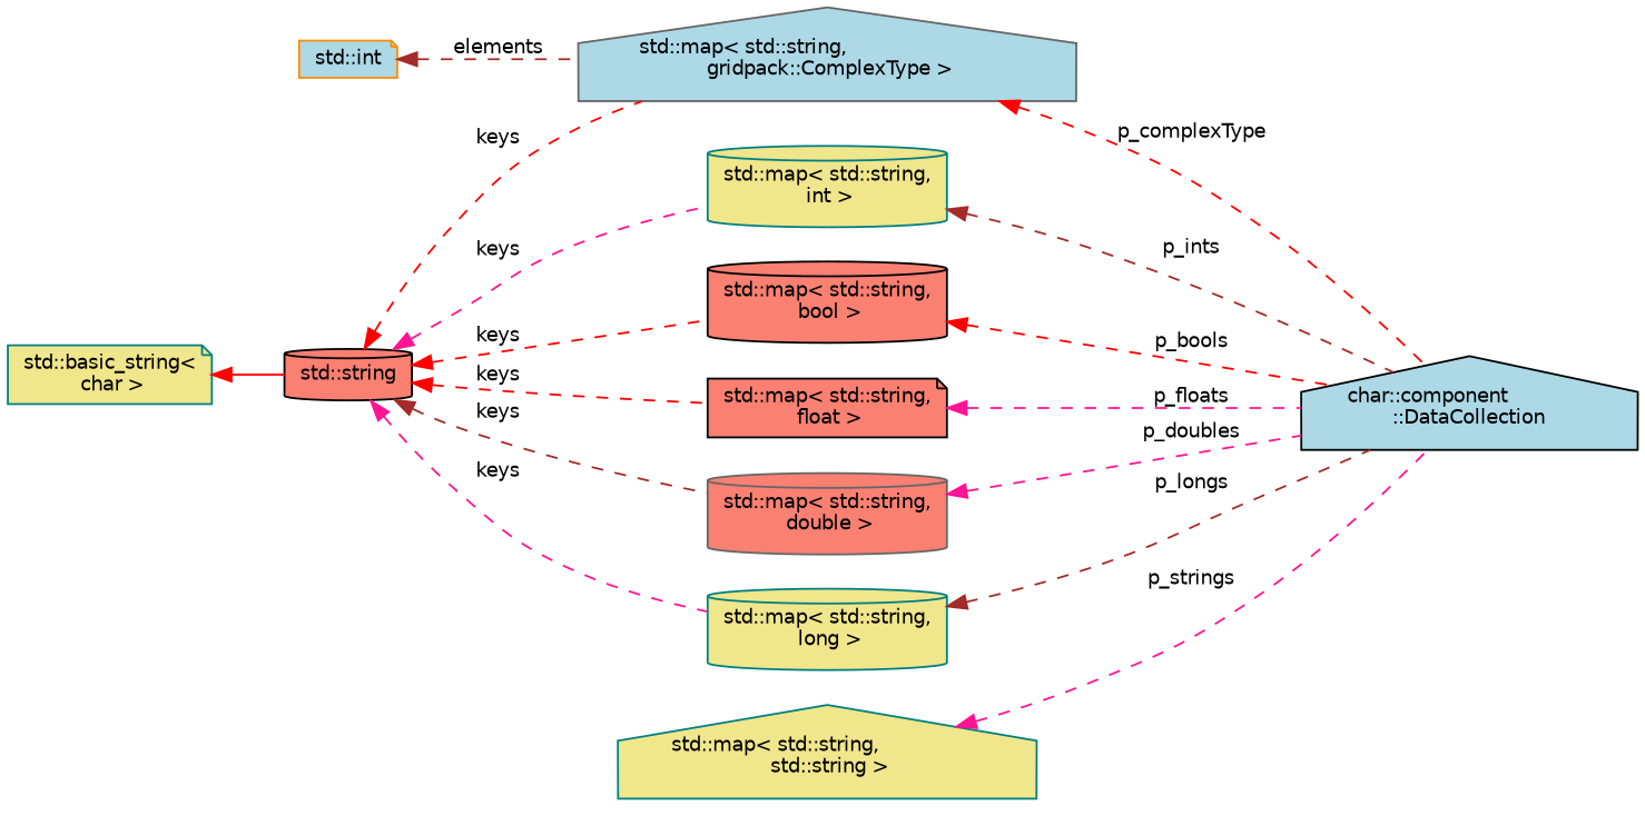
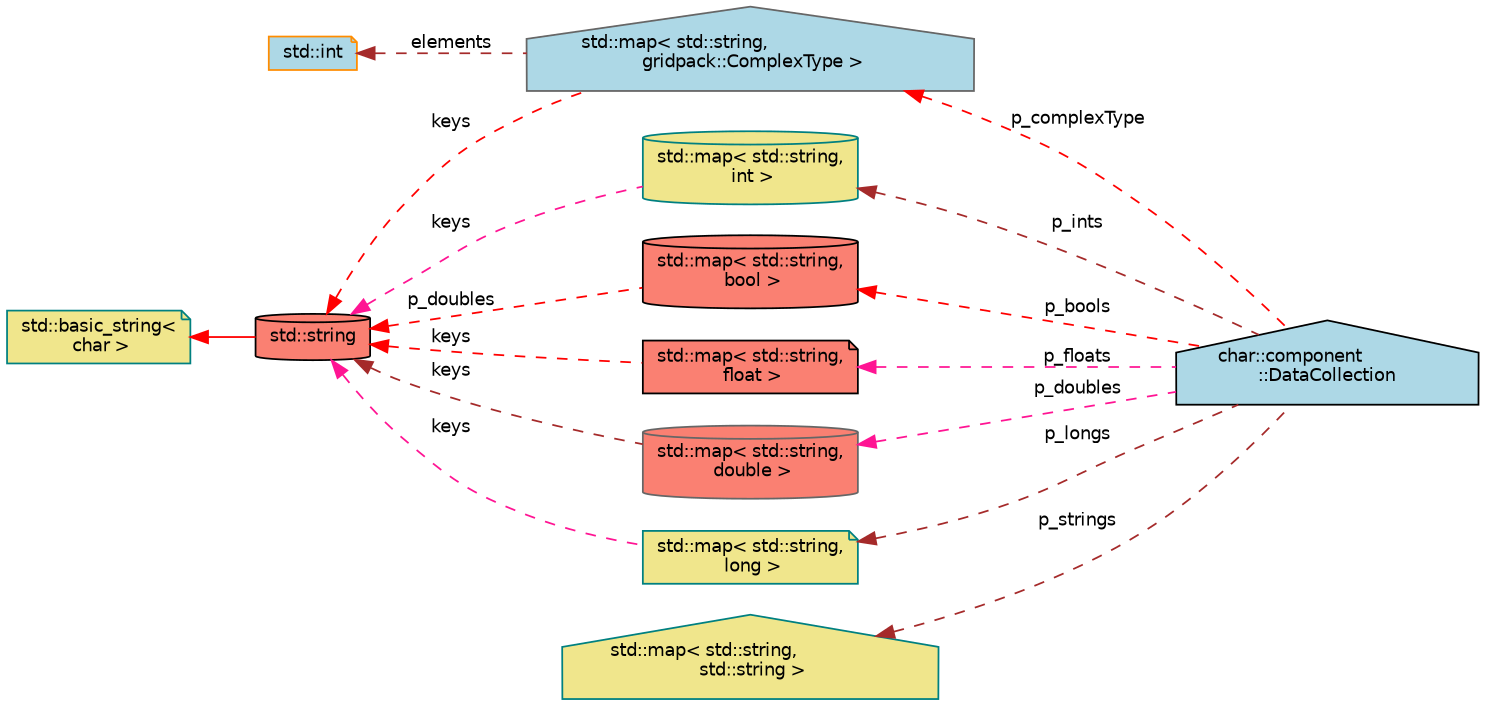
  digraph {
    rankdir=LR
    node [color=black fillcolor=khaki fontname=Helvetica fontsize=10 shape=cylinder style=filled]
    edge [color=red dir=back fontname=Helvetica fontsize=10 labelfontname=Helvetica labelfontsize=10 style=dashed]
    n1 [fillcolor=lightblue fontcolor=black height=0.2 label="char::component\l::DataCollection" shape=house width=0.4]
    n2 [color=teal height=0.2 label="std::map\< std::string,\l int \>" width=0.4]
    n3 [fillcolor=salmon height=0.2 label="std::string" width=0.4]
    n4 [color=gray40 fillcolor=lightblue height=0.2 label="std::map\< std::string,\l gridpack::ComplexType \>" shape=house width=0.4]
    n5 [fillcolor=salmon height=0.2 label="std::map\< std::string,\l bool \>" width=0.4]
    n6 [fillcolor=salmon height=0.2 label="std::map\< std::string,\l float \>" shape=note width=0.4]
    n7 [color=gray40 fillcolor=salmon height=0.2 label="std::map\< std::string,\l double \>" width=0.4]
-   n8 [color=teal height=0.2 label="std::map\< std::string,\l long \>" width=0.4]
+   n8 [color=teal height=0.2 label="std::map\< std::string,\l long \>" shape=note width=0.4]
    n9 [color=teal height=0.2 label="std::map\< std::string,\l std::string \>" shape=house width=0.4]
    n10 [color=teal height=0.2 label="std::basic_string\<\l char \>" shape=note width=0.4]
    n11 [color=darkorange fillcolor=lightblue height=0.2 label="std::int" shape=note width=0.4]
    n2 -> n1 [color=brown label=" p_ints"]
    n3 -> n2 [color=deeppink label=" keys"]
    n3 -> n4 [label=" keys"]
-   n3 -> n5 [label=" keys"]
+   n3 -> n5 [label=" p_doubles"]
    n3 -> n6 [label=" keys"]
    n3 -> n7 [color=brown label=" keys"]
    n3 -> n8 [color=deeppink label=" keys"]
    n4 -> n1 [label=" p_complexType"]
    n5 -> n1 [label=" p_bools"]
    n6 -> n1 [color=deeppink label=" p_floats"]
    n7 -> n1 [color=deeppink label=" p_doubles"]
    n8 -> n1 [color=brown label=" p_longs"]
-   n9 -> n1 [color=deeppink label=" p_strings"]
+   n9 -> n1 [color=brown label=" p_strings"]
    n10 -> n3 [style=solid]
    n11 -> n4 [color=brown label=" elements"]
  }
